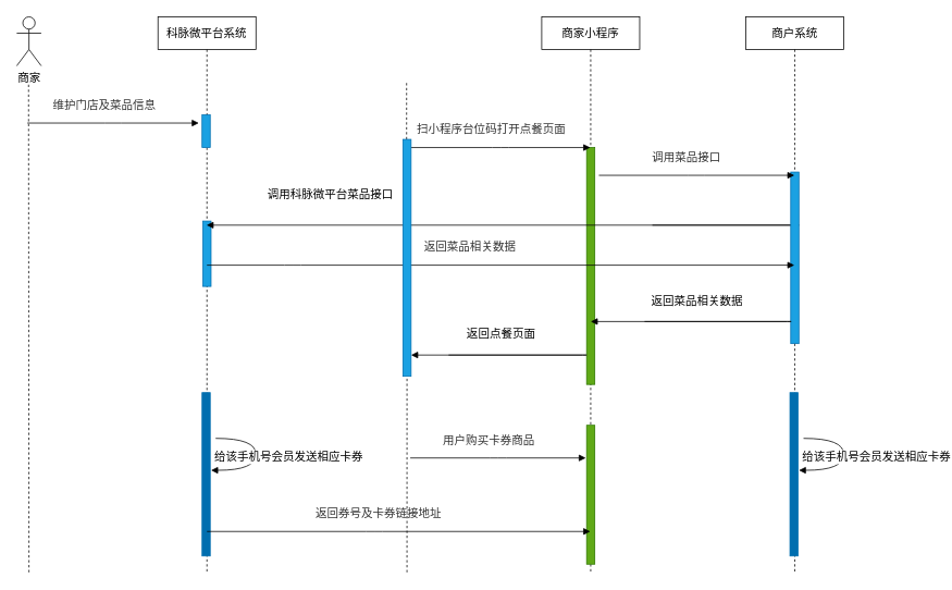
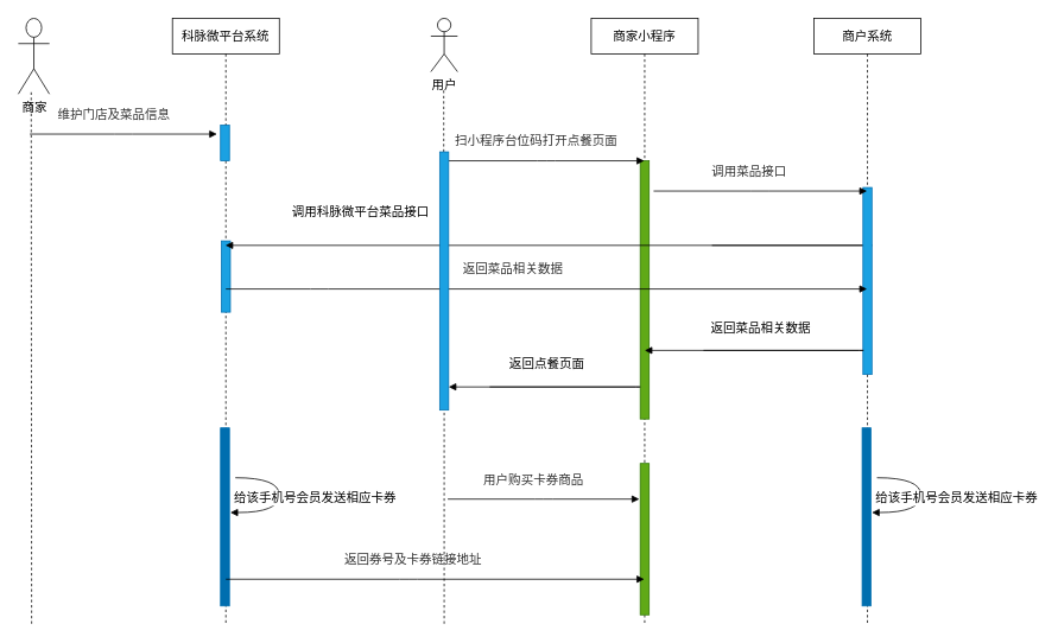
  <mxCell id="0" />
  <mxCell id="1" parent="0" />
- <mxCell id="2" value="&lt;font style=&quot;font-size: 14px&quot;&gt;商家&lt;/font&gt;" style="shape=umlActor;verticalLabelPosition=bottom;verticalAlign=top;html=1;outlineConnect=0;movable=1;resizable=1;rotatable=1;deletable=1;editable=1;connectable=1;" parent="1" vertex="1"><mxGeometry x="20" y="20" width="30" height="60" as="geometry" /></mxCell>
+ <mxCell id="2" value="&lt;font style=&quot;font-size: 14px&quot;&gt;商家&lt;/font&gt;" style="shape=umlActor;verticalLabelPosition=bottom;verticalAlign=top;html=1;outlineConnect=0;movable=1;resizable=1;rotatable=1;deletable=1;editable=1;connectable=1;" parent="1" vertex="1"><mxGeometry x="20" y="20" width="35" height="85" as="geometry" /></mxCell>
  <mxCell id="3" value="商家小程序" style="shape=umlLifeline;perimeter=lifelinePerimeter;whiteSpace=wrap;html=1;container=1;collapsible=0;recursiveResize=0;outlineConnect=0;fontSize=14;" parent="1" vertex="1"><mxGeometry x="663" y="20" width="120" height="680" as="geometry" /></mxCell>
  <mxCell id="4" value="" style="html=1;points=[];perimeter=orthogonalPerimeter;fillColor=#60a917;strokeColor=#2D7600;fontColor=#ffffff;" parent="3" vertex="1"><mxGeometry x="55" y="160" width="10" height="290" as="geometry" /></mxCell>
  <mxCell id="5" value="" style="html=1;points=[];perimeter=orthogonalPerimeter;fillColor=#60a917;strokeColor=#2D7600;fontColor=#ffffff;" parent="3" vertex="1"><mxGeometry x="55" y="500" width="10" height="170" as="geometry" /></mxCell>
  <mxCell id="6" value="&lt;font style=&quot;font-size: 14px&quot;&gt;科脉微平台系统&lt;/font&gt;" style="shape=umlLifeline;perimeter=lifelinePerimeter;whiteSpace=wrap;html=1;container=1;collapsible=0;recursiveResize=0;outlineConnect=0;" parent="1" vertex="1"><mxGeometry x="193" y="20" width="120" height="680" as="geometry" /></mxCell>
  <mxCell id="7" value="" style="html=1;points=[];perimeter=orthogonalPerimeter;fillColor=#1ba1e2;strokeColor=#006EAF;fontColor=#ffffff;" parent="6" vertex="1"><mxGeometry x="54" y="120" width="10" height="40" as="geometry" /></mxCell>
  <mxCell id="8" value="" style="html=1;points=[];perimeter=orthogonalPerimeter;rounded=0;shadow=0;comic=0;labelBackgroundColor=none;strokeColor=#006EAF;strokeWidth=1;fontFamily=Verdana;fontSize=12;fontColor=#ffffff;align=center;fillColor=#006EAF;" parent="6" vertex="1"><mxGeometry x="54" y="460" width="10" height="200" as="geometry" /></mxCell>
  <mxCell id="9" value="&lt;span style=&quot;font-size: 14px&quot;&gt;给该手机号会员发送相应卡券&lt;/span&gt;" style="html=1;verticalAlign=bottom;endArrow=block;labelBackgroundColor=#ffffff;fontFamily=Verdana;fontSize=12;elbow=vertical;edgeStyle=orthogonalEdgeStyle;curved=1;exitX=1.066;exitY=0.713;exitPerimeter=0;" parent="6" edge="1"><mxGeometry x="0.162" y="40" relative="1" as="geometry"><mxPoint x="70.66" y="516.01" as="sourcePoint" /><mxPoint x="65" y="555.1" as="targetPoint" /><Array as="points"><mxPoint x="120" y="516.1" /><mxPoint x="120" y="555.1" /></Array><mxPoint as="offset" /></mxGeometry></mxCell>
  <mxCell id="10" value="" style="html=1;points=[];perimeter=orthogonalPerimeter;fillColor=#1ba1e2;strokeColor=#006EAF;fontColor=#ffffff;" vertex="1" parent="6"><mxGeometry x="55" y="250" width="10" height="80" as="geometry" /></mxCell>
  <mxCell id="11" value="" style="endArrow=none;dashed=1;html=1;movable=1;resizable=1;rotatable=1;deletable=1;editable=1;connectable=1;" parent="1" edge="1"><mxGeometry width="50" height="50" relative="1" as="geometry"><mxPoint x="35" y="700" as="sourcePoint" /><mxPoint x="34.5" y="100" as="targetPoint" /></mxGeometry></mxCell>
  <mxCell id="12" value="&lt;div style=&quot;text-align: left ; font-size: 14px&quot;&gt;&lt;font color=&quot;#333333&quot;&gt;扫小程序台位码打开点餐页面&lt;/font&gt;&lt;/div&gt;" style="html=1;verticalAlign=bottom;endArrow=block;labelBackgroundColor=none;fontFamily=Verdana;fontSize=14;edgeStyle=elbowEdgeStyle;elbow=vertical;" parent="1" edge="1"><mxGeometry x="-0.104" y="10" relative="1" as="geometry"><mxPoint x="503" y="180" as="sourcePoint" /><mxPoint x="722.5" y="180" as="targetPoint" /><mxPoint as="offset" /></mxGeometry></mxCell>
  <mxCell id="13" value="&lt;span style=&quot;color: rgb(51 , 51 , 51) ; text-align: left&quot;&gt;&lt;font style=&quot;font-size: 14px&quot;&gt;维护门店及菜品信息&lt;/font&gt;&lt;/span&gt;" style="html=1;verticalAlign=bottom;endArrow=block;labelBackgroundColor=none;fontFamily=Verdana;fontSize=12;edgeStyle=elbowEdgeStyle;elbow=vertical;" parent="1" edge="1"><mxGeometry x="-0.104" y="10" relative="1" as="geometry"><mxPoint x="33" y="150" as="sourcePoint" /><mxPoint x="243" y="150" as="targetPoint" /><mxPoint as="offset" /><Array as="points"><mxPoint x="138" y="150" /></Array></mxGeometry></mxCell>
+ <mxCell id="14" value="&lt;span style=&quot;font-size: 14px&quot;&gt;用户&lt;/span&gt;" style="shape=umlActor;verticalLabelPosition=bottom;verticalAlign=top;html=1;outlineConnect=0;movable=1;resizable=1;rotatable=1;deletable=1;editable=1;connectable=1;" parent="1" vertex="1"><mxGeometry x="483" y="20" width="30" height="60" as="geometry" /></mxCell>
  <mxCell id="15" value="" style="endArrow=none;dashed=1;html=1;movable=1;resizable=1;rotatable=1;deletable=1;editable=1;connectable=1;startArrow=none;" parent="1" edge="1" source="25"><mxGeometry width="50" height="50" relative="1" as="geometry"><mxPoint x="498" y="700" as="sourcePoint" /><mxPoint x="497.5" y="100" as="targetPoint" /></mxGeometry></mxCell>
  <mxCell id="16" value="&lt;div style=&quot;text-align: left; font-size: 14px;&quot;&gt;&lt;font color=&quot;#333333&quot; style=&quot;font-size: 14px;&quot;&gt;&lt;span style=&quot;font-size: 14px&quot;&gt;用户购买卡券商品&lt;/span&gt;&lt;/font&gt;&lt;/div&gt;" style="html=1;verticalAlign=bottom;endArrow=block;labelBackgroundColor=none;fontFamily=Verdana;fontSize=14;edgeStyle=elbowEdgeStyle;elbow=vertical;" parent="1" edge="1"><mxGeometry x="-0.104" y="10" relative="1" as="geometry"><mxPoint x="502" y="560" as="sourcePoint" /><mxPoint x="717" y="560" as="targetPoint" /><mxPoint as="offset" /></mxGeometry></mxCell>
  <mxCell id="17" value="&lt;div style=&quot;text-align: left ; font-size: 14px&quot;&gt;调用科脉微平台菜品接口&lt;/div&gt;" style="html=1;verticalAlign=bottom;endArrow=block;labelBackgroundColor=none;fontFamily=Verdana;fontSize=14;edgeStyle=elbowEdgeStyle;elbow=vertical;" parent="1" edge="1"><mxGeometry x="0.671" y="-25" relative="1" as="geometry"><mxPoint x="798.5" y="275" as="sourcePoint" /><mxPoint x="252.5" y="275" as="targetPoint" /><mxPoint as="offset" /><Array as="points"><mxPoint x="983" y="275" /></Array></mxGeometry></mxCell>
  <mxCell id="18" value="&lt;div style=&quot;text-align: left ; font-size: 14px&quot;&gt;&lt;font color=&quot;#333333&quot;&gt;返回券号及卡券链接地址&lt;/font&gt;&lt;/div&gt;" style="html=1;verticalAlign=bottom;endArrow=block;labelBackgroundColor=none;fontFamily=Verdana;fontSize=14;edgeStyle=elbowEdgeStyle;elbow=vertical;" parent="1" target="3" edge="1"><mxGeometry x="-0.104" y="10" relative="1" as="geometry"><mxPoint x="253" y="650" as="sourcePoint" /><mxPoint x="463" y="651" as="targetPoint" /><mxPoint as="offset" /></mxGeometry></mxCell>
  <mxCell id="19" value="&lt;span style=&quot;font-size: 14px&quot;&gt;商户系统&lt;/span&gt;" style="shape=umlLifeline;perimeter=lifelinePerimeter;whiteSpace=wrap;html=1;container=1;collapsible=0;recursiveResize=0;outlineConnect=0;" vertex="1" parent="1"><mxGeometry x="913" y="20" width="120" height="680" as="geometry" /></mxCell>
  <mxCell id="20" value="" style="html=1;points=[];perimeter=orthogonalPerimeter;fillColor=#1ba1e2;strokeColor=#006EAF;fontColor=#ffffff;" vertex="1" parent="19"><mxGeometry x="55" y="190" width="10" height="210" as="geometry" /></mxCell>
  <mxCell id="21" value="" style="html=1;points=[];perimeter=orthogonalPerimeter;rounded=0;shadow=0;comic=0;labelBackgroundColor=none;strokeColor=#006EAF;strokeWidth=1;fontFamily=Verdana;fontSize=12;fontColor=#ffffff;align=center;fillColor=#006EAF;" vertex="1" parent="19"><mxGeometry x="54" y="460" width="10" height="200" as="geometry" /></mxCell>
  <mxCell id="22" value="&lt;span style=&quot;font-size: 14px&quot;&gt;给该手机号会员发送相应卡券&lt;/span&gt;" style="html=1;verticalAlign=bottom;endArrow=block;labelBackgroundColor=#ffffff;fontFamily=Verdana;fontSize=12;elbow=vertical;edgeStyle=orthogonalEdgeStyle;curved=1;exitX=1.066;exitY=0.713;exitPerimeter=0;" edge="1" parent="19"><mxGeometry x="0.162" y="40" relative="1" as="geometry"><mxPoint x="70.66" y="516.01" as="sourcePoint" /><mxPoint x="65" y="555.1" as="targetPoint" /><Array as="points"><mxPoint x="120" y="516.1" /><mxPoint x="120" y="555.1" /></Array><mxPoint as="offset" /></mxGeometry></mxCell>
  <mxCell id="23" value="&lt;div style=&quot;text-align: left ; font-size: 14px&quot;&gt;&lt;font color=&quot;#333333&quot;&gt;调用菜品接口&lt;/font&gt;&lt;/div&gt;" style="html=1;verticalAlign=bottom;endArrow=block;labelBackgroundColor=none;fontFamily=Verdana;fontSize=14;edgeStyle=elbowEdgeStyle;elbow=vertical;" edge="1" parent="1"><mxGeometry x="-0.104" y="10" relative="1" as="geometry"><mxPoint x="733" y="214" as="sourcePoint" /><mxPoint x="972.5" y="214" as="targetPoint" /><mxPoint as="offset" /></mxGeometry></mxCell>
  <mxCell id="24" value="&lt;div style=&quot;text-align: left&quot;&gt;&lt;span style=&quot;font-size: 14px&quot;&gt;&lt;font color=&quot;#333333&quot;&gt;返回菜品相关数据&lt;/font&gt;&lt;/span&gt;&lt;/div&gt;" style="html=1;verticalAlign=bottom;endArrow=block;labelBackgroundColor=none;fontFamily=Verdana;fontSize=12;edgeStyle=elbowEdgeStyle;elbow=vertical;" edge="1" parent="1"><mxGeometry x="-0.104" y="10" relative="1" as="geometry"><mxPoint x="253" y="324" as="sourcePoint" /><mxPoint x="972.5" y="324" as="targetPoint" /><mxPoint as="offset" /><Array as="points"><mxPoint x="358" y="324" /></Array></mxGeometry></mxCell>
  <mxCell id="25" value="" style="html=1;points=[];perimeter=orthogonalPerimeter;fillColor=#1ba1e2;strokeColor=#006EAF;fontColor=#ffffff;" vertex="1" parent="1"><mxGeometry x="493" y="170" width="10" height="290" as="geometry" /></mxCell>
  <mxCell id="26" value="" style="endArrow=none;dashed=1;html=1;movable=1;resizable=1;rotatable=1;deletable=1;editable=1;connectable=1;" edge="1" parent="1" target="25"><mxGeometry width="50" height="50" relative="1" as="geometry"><mxPoint x="498" y="700" as="sourcePoint" /><mxPoint x="497.5" y="100" as="targetPoint" /></mxGeometry></mxCell>
  <mxCell id="27" value="&lt;div style=&quot;text-align: left ; font-size: 14px&quot;&gt;返回菜品相关数据&lt;/div&gt;" style="html=1;verticalAlign=bottom;endArrow=block;labelBackgroundColor=none;fontFamily=Verdana;fontSize=14;edgeStyle=elbowEdgeStyle;elbow=vertical;" edge="1" parent="1"><mxGeometry x="0.402" y="-13" relative="1" as="geometry"><mxPoint x="789" y="393" as="sourcePoint" /><mxPoint x="723" y="393" as="targetPoint" /><mxPoint as="offset" /><Array as="points"><mxPoint x="973.5" y="393" /></Array></mxGeometry></mxCell>
  <mxCell id="28" value="&lt;div style=&quot;text-align: left ; font-size: 14px&quot;&gt;返回点餐页面&lt;/div&gt;" style="html=1;verticalAlign=bottom;endArrow=block;labelBackgroundColor=none;fontFamily=Verdana;fontSize=14;edgeStyle=elbowEdgeStyle;elbow=vertical;" edge="1" parent="1"><mxGeometry x="0.442" y="-14" relative="1" as="geometry"><mxPoint x="549" y="434" as="sourcePoint" /><mxPoint x="503" y="434" as="targetPoint" /><mxPoint as="offset" /><Array as="points"><mxPoint x="723" y="434" /></Array></mxGeometry></mxCell>
